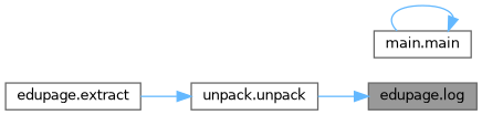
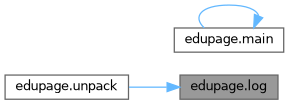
  digraph {
    rankdir=RL
    node [color=grey40 fillcolor=white fontname=Helvetica fontsize=10 shape=box style=filled]
    edge [color=steelblue1 dir=back fontname=Helvetica fontsize=10 labelfontname=Helvetica labelfontsize=10 style=solid]
    n1 [color=gray40 fillcolor=grey60 fontcolor=black height=0.2 label="edupage.log" width=0.4]
-   n2 [height=0.2 label="unpack.unpack" width=0.4]
-   n3 [height=0.2 label="edupage.extract" width=0.4]
-   n4 [height=0.2 label="main.main" width=0.4]
+   n2 [height=0.2 label="edupage.unpack" width=0.4]
+   n4 [height=0.2 label="edupage.main" width=0.4]
    n1 -> n2
-   n2 -> n3
    n4 -> n4
  }
